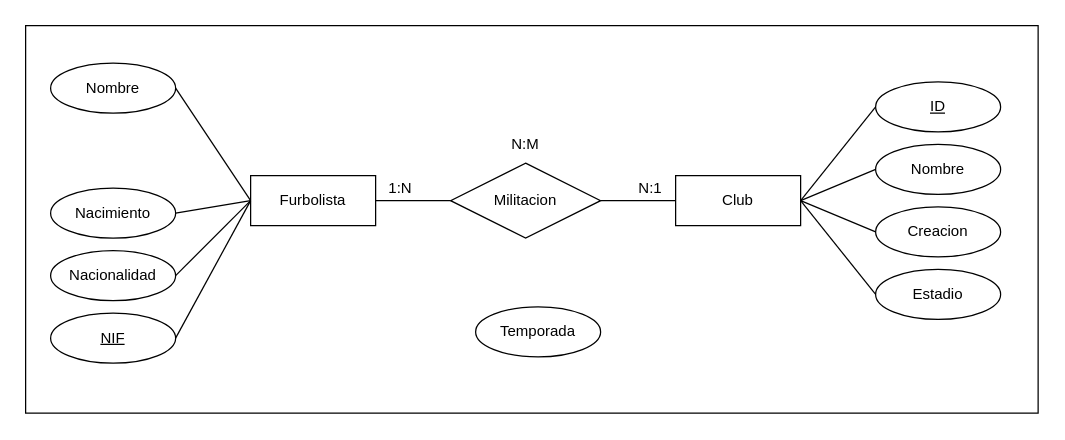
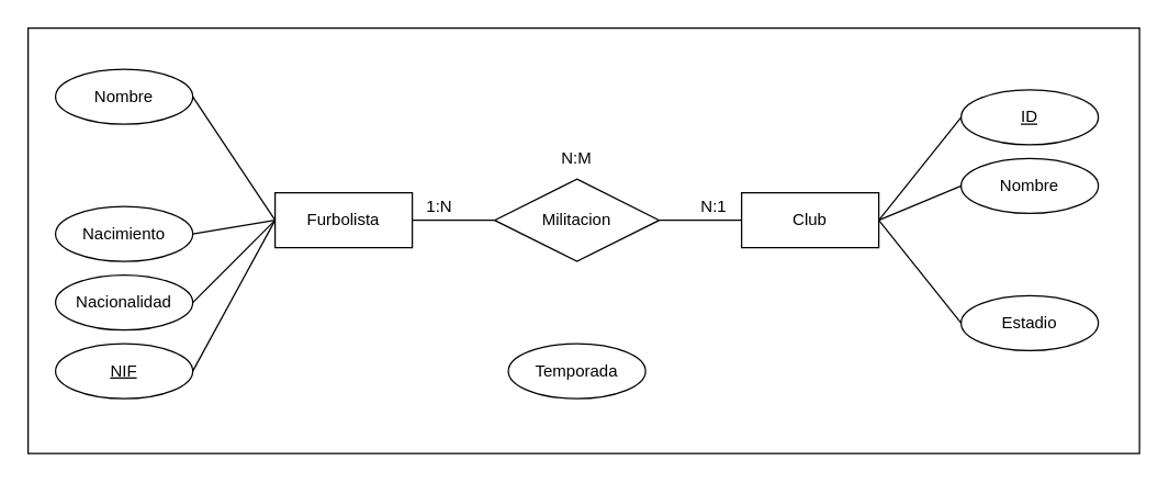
  <mxCell id="0" />
  <mxCell id="1" parent="0" />
  <mxCell id="2" value="" style="whiteSpace=wrap;html=1;" vertex="1" parent="1"><mxGeometry width="810" height="310" as="geometry" x="20" y="20" /></mxCell>
  <mxCell id="3" value="Furbolista" style="whiteSpace=wrap;html=1;align=center;" parent="1" vertex="1"><mxGeometry x="200" y="140" width="100" height="40" as="geometry" /></mxCell>
  <mxCell id="4" value="Club" style="whiteSpace=wrap;html=1;align=center;" parent="1" vertex="1"><mxGeometry x="540" y="140" width="100" height="40" as="geometry" /></mxCell>
  <mxCell id="5" value="Nombre" style="ellipse;whiteSpace=wrap;html=1;align=center;" parent="1" vertex="1"><mxGeometry x="40" y="50" width="100" height="40" as="geometry" /></mxCell>
  <mxCell id="6" value="Nacimiento" style="ellipse;whiteSpace=wrap;html=1;align=center;" parent="1" vertex="1"><mxGeometry x="40" y="150" width="100" height="40" as="geometry" /></mxCell>
  <mxCell id="7" value="Nacionalidad" style="ellipse;whiteSpace=wrap;html=1;align=center;" parent="1" vertex="1"><mxGeometry x="40" y="200" width="100" height="40" as="geometry" /></mxCell>
  <mxCell id="8" value="NIF" style="ellipse;whiteSpace=wrap;html=1;align=center;fontStyle=4;" parent="1" vertex="1"><mxGeometry x="40" y="250" width="100" height="40" as="geometry" /></mxCell>
  <mxCell id="9" value="" style="endArrow=none;html=1;rounded=0;exitX=1;exitY=0.5;exitDx=0;exitDy=0;entryX=0;entryY=0.5;entryDx=0;entryDy=0;" parent="1" source="5" target="3" edge="1"><mxGeometry relative="1" as="geometry"><mxPoint x="170" y="290" as="sourcePoint" /><mxPoint x="330" y="290" as="targetPoint" /></mxGeometry></mxCell>
  <mxCell id="10" value="" style="endArrow=none;html=1;rounded=0;exitX=1;exitY=0.5;exitDx=0;exitDy=0;" parent="1" source="6" edge="1"><mxGeometry relative="1" as="geometry"><mxPoint x="160" y="90" as="sourcePoint" /><mxPoint x="200" y="160" as="targetPoint" /></mxGeometry></mxCell>
  <mxCell id="11" value="" style="endArrow=none;html=1;rounded=0;exitX=1;exitY=0.5;exitDx=0;exitDy=0;" parent="1" source="7" edge="1"><mxGeometry relative="1" as="geometry"><mxPoint x="170" y="100" as="sourcePoint" /><mxPoint x="200" y="160" as="targetPoint" /></mxGeometry></mxCell>
  <mxCell id="12" value="" style="endArrow=none;html=1;rounded=0;exitX=1;exitY=0.5;exitDx=0;exitDy=0;entryX=0;entryY=0.5;entryDx=0;entryDy=0;" parent="1" source="8" target="3" edge="1"><mxGeometry relative="1" as="geometry"><mxPoint x="180" y="110" as="sourcePoint" /><mxPoint x="240" y="200" as="targetPoint" /></mxGeometry></mxCell>
  <mxCell id="13" value="Nombre" style="ellipse;whiteSpace=wrap;html=1;align=center;" parent="1" vertex="1"><mxGeometry x="700" y="115" width="100" height="40" as="geometry" /></mxCell>
- <mxCell id="14" value="Creacion" style="ellipse;whiteSpace=wrap;html=1;align=center;" parent="1" vertex="1"><mxGeometry x="700" y="165" width="100" height="40" as="geometry" /></mxCell>
  <mxCell id="15" value="Estadio" style="ellipse;whiteSpace=wrap;html=1;align=center;" parent="1" vertex="1"><mxGeometry x="700" y="215" width="100" height="40" as="geometry" /></mxCell>
  <mxCell id="16" value="ID" style="ellipse;whiteSpace=wrap;html=1;align=center;fontStyle=4;" parent="1" vertex="1"><mxGeometry x="700" y="65" width="100" height="40" as="geometry" /></mxCell>
  <mxCell id="17" value="" style="endArrow=none;html=1;rounded=0;exitX=0;exitY=0.5;exitDx=0;exitDy=0;entryX=1;entryY=0.5;entryDx=0;entryDy=0;" parent="1" source="16" target="4" edge="1"><mxGeometry relative="1" as="geometry"><mxPoint x="180" y="80" as="sourcePoint" /><mxPoint x="240" y="170" as="targetPoint" /></mxGeometry></mxCell>
  <mxCell id="18" value="" style="endArrow=none;html=1;rounded=0;exitX=0;exitY=0.5;exitDx=0;exitDy=0;entryX=1;entryY=0.5;entryDx=0;entryDy=0;" parent="1" source="13" target="4" edge="1"><mxGeometry relative="1" as="geometry"><mxPoint x="710" y="95" as="sourcePoint" /><mxPoint x="650" y="170" as="targetPoint" /></mxGeometry></mxCell>
- <mxCell id="19" value="" style="endArrow=none;html=1;rounded=0;exitX=0;exitY=0.5;exitDx=0;exitDy=0;entryX=1;entryY=0.5;entryDx=0;entryDy=0;" parent="1" source="14" target="4" edge="1"><mxGeometry relative="1" as="geometry"><mxPoint x="720" y="105" as="sourcePoint" /><mxPoint x="660" y="180" as="targetPoint" /></mxGeometry></mxCell>
  <mxCell id="20" value="" style="endArrow=none;html=1;rounded=0;exitX=0;exitY=0.5;exitDx=0;exitDy=0;" parent="1" source="15" edge="1"><mxGeometry relative="1" as="geometry"><mxPoint x="730" y="115" as="sourcePoint" /><mxPoint x="640" y="160" as="targetPoint" /></mxGeometry></mxCell>
- <mxCell id="21" value="Temporada" style="ellipse;whiteSpace=wrap;html=1;align=center;" parent="1" vertex="1"><mxGeometry x="380" y="245" width="100" height="40" as="geometry" /></mxCell>
+ <mxCell id="21" value="Temporada" style="ellipse;whiteSpace=wrap;html=1;align=center;" parent="1" vertex="1"><mxGeometry x="370" y="250" width="100" height="40" as="geometry" /></mxCell>
  <mxCell id="22" value="Militacion" style="shape=rhombus;perimeter=rhombusPerimeter;whiteSpace=wrap;html=1;align=center;" parent="1" vertex="1"><mxGeometry x="360" y="130" width="120" height="60" as="geometry" /></mxCell>
  <mxCell id="23" value="1:N" style="text;html=1;strokeColor=none;fillColor=none;align=center;verticalAlign=middle;whiteSpace=wrap;rounded=0;" parent="1" vertex="1"><mxGeometry x="290" y="135" width="60" height="30" as="geometry" /></mxCell>
  <mxCell id="24" value="" style="endArrow=none;html=1;rounded=0;exitX=1;exitY=0.5;exitDx=0;exitDy=0;entryX=0;entryY=0.5;entryDx=0;entryDy=0;" parent="1" source="3" target="22" edge="1"><mxGeometry relative="1" as="geometry"><mxPoint x="340" y="190" as="sourcePoint" /><mxPoint x="500" y="190" as="targetPoint" /><Array as="points"><mxPoint x="330" y="160" /></Array></mxGeometry></mxCell>
  <mxCell id="25" value="" style="endArrow=none;html=1;rounded=0;exitX=1;exitY=0.5;exitDx=0;exitDy=0;entryX=0;entryY=0.5;entryDx=0;entryDy=0;" parent="1" source="22" target="4" edge="1"><mxGeometry relative="1" as="geometry"><mxPoint x="440" y="230" as="sourcePoint" /><mxPoint x="600" y="230" as="targetPoint" /><Array as="points"><mxPoint x="510" y="160" /></Array></mxGeometry></mxCell>
  <mxCell id="26" value="N:1" style="text;html=1;strokeColor=none;fillColor=none;align=center;verticalAlign=middle;whiteSpace=wrap;rounded=0;" parent="1" vertex="1"><mxGeometry x="490" y="135" width="60" height="30" as="geometry" /></mxCell>
  <mxCell id="27" value="N:M" style="text;html=1;strokeColor=none;fillColor=none;align=center;verticalAlign=middle;whiteSpace=wrap;rounded=0;" parent="1" vertex="1"><mxGeometry x="390" y="100" width="60" height="30" as="geometry" /></mxCell>
